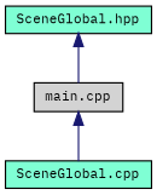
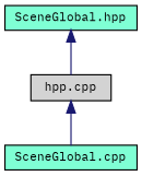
  digraph {
    fontname="IBM Plex Mono"
    node [color=black fillcolor=aquamarine fontname="IBM Plex Mono" fontsize=10 shape=record style=filled]
    edge [color=midnightblue dir=back fontname="IBM Plex Mono" fontsize=10 labelfontname=Helvetica labelfontsize=10 style=solid]
    n1 [fontcolor=black height=0.2 label="SceneGlobal.hpp" width=0.4]
-   n2 [fillcolor=lightgrey height=0.2 label="main.cpp" width=0.4]
+   n2 [fillcolor=lightgrey height=0.2 label="hpp.cpp" width=0.4]
    n3 [height=0.2 label="SceneGlobal.cpp" width=0.4]
    n1 -> n2
    n2 -> n3
  }
